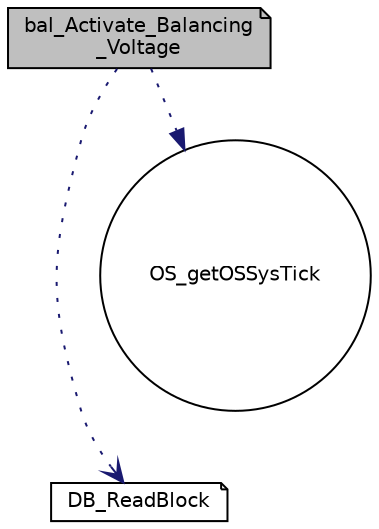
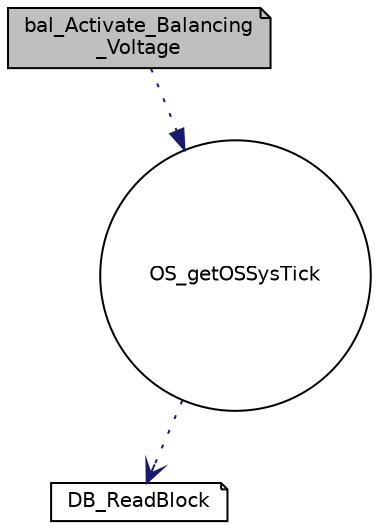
  digraph {
    rankdir=TB
    node [color=black fillcolor=white fontname=Helvetica fontsize=10 shape=note style=filled]
    edge [color=midnightblue fontname=Helvetica fontsize=10 labelfontname=Helvetica labelfontsize=10 style=dotted]
    n1 [fillcolor=grey75 fontcolor=black height=0.2 label="bal_Activate_Balancing\l_Voltage" width=0.4]
    n2 [height=0.2 label=DB_ReadBlock width=0.4]
    n3 [height=0.2 label=OS_getOSSysTick shape=circle width=0.4]
-   n1 -> n2 [arrowhead=vee]
+   n3 -> n2 [arrowhead=vee]
    n1 -> n3 [arrowhead=normal]
  }
